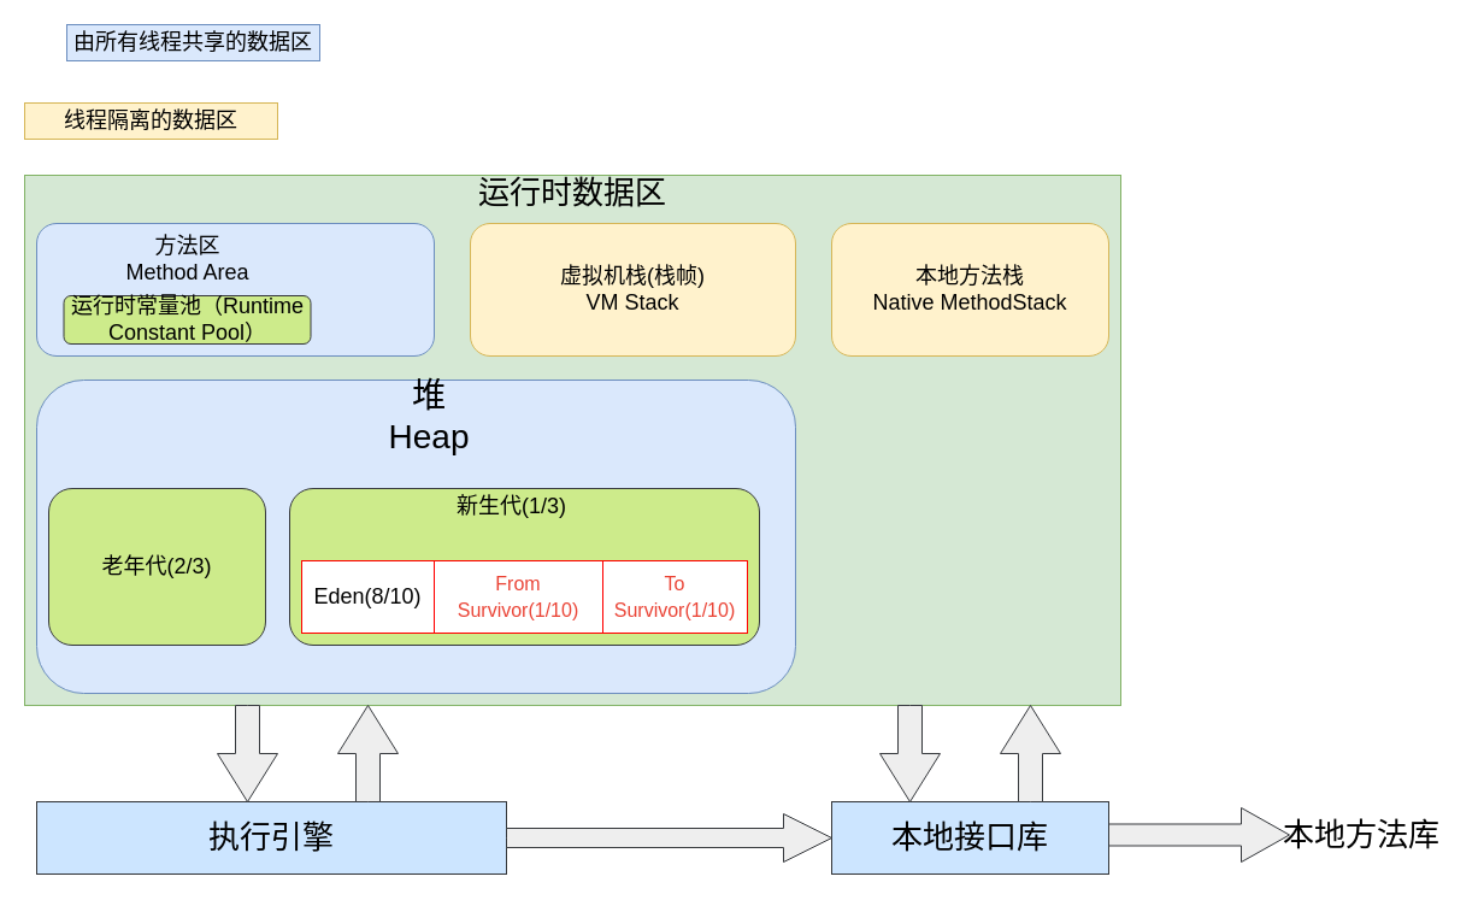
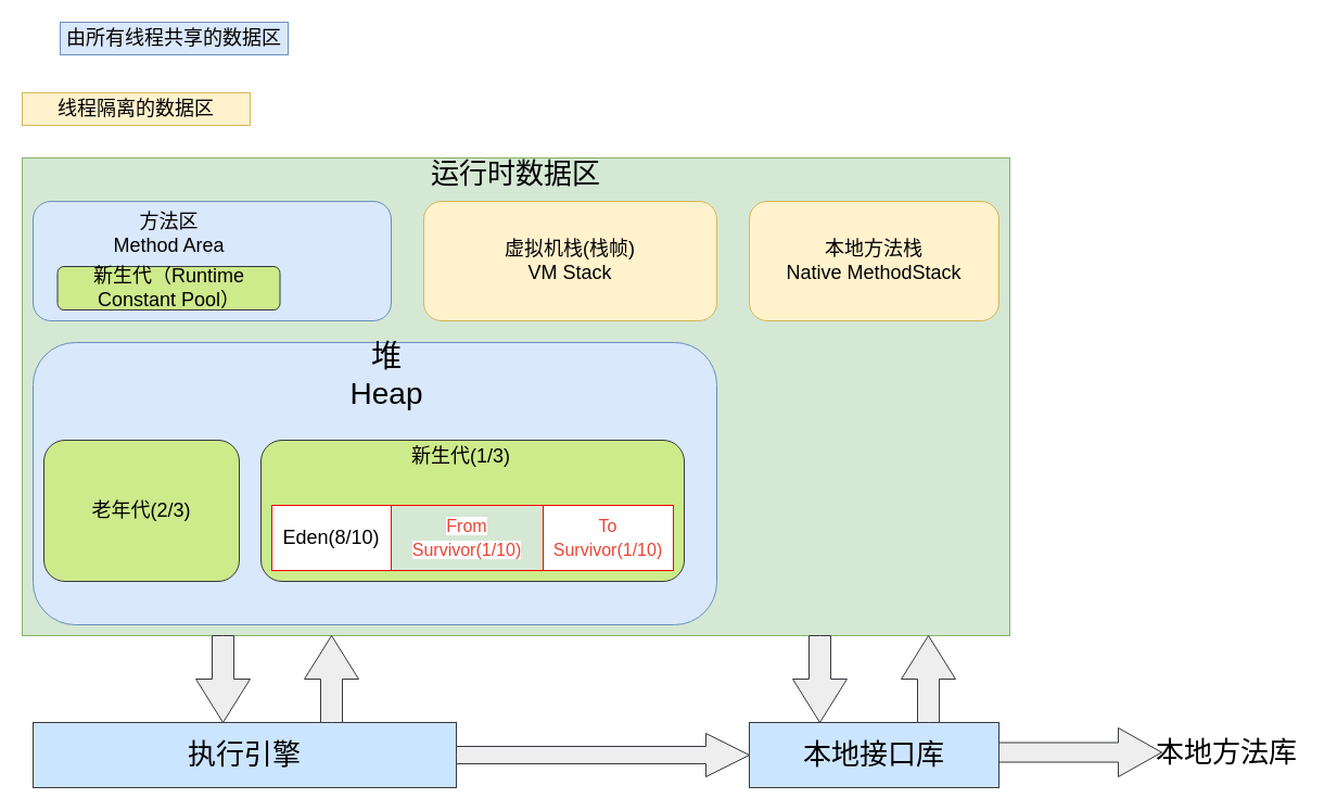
  <mxCell id="0" />
  <mxCell id="1" parent="0" />
  <mxCell id="2" value="" style="rounded=0;whiteSpace=wrap;html=1;fillColor=#d5e8d4;strokeColor=#82b366;" vertex="1" parent="1"><mxGeometry x="20" y="145" width="910" height="440" as="geometry" /></mxCell>
  <mxCell id="3" value="运行时数据区" style="text;html=1;strokeColor=none;fillColor=none;align=center;verticalAlign=middle;whiteSpace=wrap;rounded=0;fontSize=26;" vertex="1" parent="1"><mxGeometry x="375" y="145" width="200" height="30" as="geometry" /></mxCell>
  <mxCell id="4" value="由所有线程共享的数据区" style="rounded=0;whiteSpace=wrap;html=1;fontSize=18;fillColor=#dae8fc;strokeColor=#6c8ebf;" vertex="1" parent="1"><mxGeometry x="55" y="20" width="210" height="30" as="geometry" /></mxCell>
  <mxCell id="5" value="线程隔离的数据区" style="rounded=0;whiteSpace=wrap;html=1;fontSize=18;fillColor=#fff2cc;strokeColor=#d6b656;" vertex="1" parent="1"><mxGeometry x="20" y="85" width="210" height="30" as="geometry" /></mxCell>
  <mxCell id="6" value="" style="rounded=1;whiteSpace=wrap;html=1;fontSize=18;fillColor=#dae8fc;strokeColor=#6c8ebf;" vertex="1" parent="1"><mxGeometry x="30" y="185" width="330" height="110" as="geometry" /></mxCell>
  <mxCell id="7" value="虚拟机栈(栈帧)&lt;br&gt;VM Stack" style="rounded=1;whiteSpace=wrap;html=1;fontSize=18;fillColor=#fff2cc;strokeColor=#d6b656;" vertex="1" parent="1"><mxGeometry x="390" y="185" width="270" height="110" as="geometry" /></mxCell>
  <mxCell id="8" value="本地方法栈&lt;br&gt;Native MethodStack" style="rounded=1;whiteSpace=wrap;html=1;fontSize=18;fillColor=#fff2cc;strokeColor=#d6b656;" vertex="1" parent="1"><mxGeometry x="690" y="185" width="230" height="110" as="geometry" /></mxCell>
  <mxCell id="9" value="" style="rounded=1;whiteSpace=wrap;html=1;fontSize=18;fillColor=#dae8fc;strokeColor=#6c8ebf;" vertex="1" parent="1"><mxGeometry x="30" y="315" width="630" height="260" as="geometry" /></mxCell>
  <mxCell id="10" value="堆&lt;br style=&quot;font-size: 28px;&quot;&gt;Heap" style="text;html=1;strokeColor=none;fillColor=none;align=center;verticalAlign=middle;whiteSpace=wrap;rounded=0;fontSize=28;" vertex="1" parent="1"><mxGeometry x="257.5" y="330" width="196" height="30" as="geometry" /></mxCell>
  <mxCell id="11" value="方法区&lt;br&gt;Method Area" style="text;html=1;strokeColor=none;fillColor=none;align=center;verticalAlign=middle;whiteSpace=wrap;rounded=0;fontSize=18;" vertex="1" parent="1"><mxGeometry x="97.5" y="200" width="115" height="30" as="geometry" /></mxCell>
- <mxCell id="12" value="运行时常量池（Runtime Constant Pool）" style="rounded=1;whiteSpace=wrap;html=1;fontSize=18;fillColor=#cdeb8b;strokeColor=#36393d;" vertex="1" parent="1"><mxGeometry x="52.5" y="245" width="205" height="40" as="geometry" /></mxCell>
+ <mxCell id="12" value="新生代（Runtime Constant Pool）" style="rounded=1;whiteSpace=wrap;html=1;fontSize=18;fillColor=#cdeb8b;strokeColor=#36393d;" vertex="1" parent="1"><mxGeometry x="52.5" y="245" width="205" height="40" as="geometry" /></mxCell>
  <mxCell id="13" value="老年代(2/3)" style="rounded=1;whiteSpace=wrap;html=1;fontSize=18;strokeColor=#36393d;fillColor=#cdeb8b;" vertex="1" parent="1"><mxGeometry x="40" y="405" width="180" height="130" as="geometry" /></mxCell>
  <mxCell id="14" value="" style="rounded=1;whiteSpace=wrap;html=1;fontSize=18;strokeColor=#36393d;fillColor=#cdeb8b;" vertex="1" parent="1"><mxGeometry x="240" y="405" width="390" height="130" as="geometry" /></mxCell>
  <mxCell id="15" value="新生代(1/3)" style="text;html=1;strokeColor=none;fillColor=none;align=center;verticalAlign=middle;whiteSpace=wrap;rounded=0;fontSize=18;" vertex="1" parent="1"><mxGeometry x="366.5" y="405" width="115" height="30" as="geometry" /></mxCell>
  <mxCell id="16" value="Eden(8/10)" style="rounded=0;whiteSpace=wrap;html=1;fontSize=18;strokeColor=#FF0000;" vertex="1" parent="1"><mxGeometry x="250" y="465" width="110" height="60" as="geometry" /></mxCell>
- <mxCell id="17" value="&lt;span style=&quot;color: rgb(234, 67, 53); font-family: arial, sans-serif; font-size: 16px; text-align: left; background-color: rgb(255, 255, 255);&quot;&gt;From Survivor(1/10)&lt;/span&gt;" style="rounded=0;whiteSpace=wrap;html=1;fontSize=18;strokeColor=#FF0000;" vertex="1" parent="1"><mxGeometry x="360" y="465" width="140" height="60" as="geometry" /></mxCell>
+ <mxCell id="17" value="&lt;span style=&quot;color: rgb(234, 67, 53); font-family: arial, sans-serif; font-size: 16px; text-align: left; background-color: rgb(255, 255, 255);&quot;&gt;From Survivor(1/10)&lt;/span&gt;" style="rounded=0;whiteSpace=wrap;html=1;fontSize=18;strokeColor=#FF0000;fillColor=#d5e8d4;" vertex="1" parent="1"><mxGeometry x="360" y="465" width="140" height="60" as="geometry" /></mxCell>
  <mxCell id="18" value="&lt;span style=&quot;color: rgb(234, 67, 53); font-family: arial, sans-serif; font-size: 16px; text-align: left; background-color: rgb(255, 255, 255);&quot;&gt;To Survivor(1/10)&lt;/span&gt;" style="rounded=0;whiteSpace=wrap;html=1;fontSize=18;strokeColor=#FF0000;" vertex="1" parent="1"><mxGeometry x="500" y="465" width="120" height="60" as="geometry" /></mxCell>
  <mxCell id="19" value="执行引擎" style="rounded=0;whiteSpace=wrap;html=1;fontSize=26;strokeColor=#36393d;fillColor=#cce5ff;" vertex="1" parent="1"><mxGeometry x="30" y="665" width="390" height="60" as="geometry" /></mxCell>
  <mxCell id="20" value="本地接口库" style="rounded=0;whiteSpace=wrap;html=1;fontSize=26;strokeColor=#36393d;fillColor=#cce5ff;" vertex="1" parent="1"><mxGeometry x="690" y="665" width="230" height="60" as="geometry" /></mxCell>
  <mxCell id="21" value="本地方法库" style="text;html=1;strokeColor=none;fillColor=none;align=center;verticalAlign=middle;whiteSpace=wrap;rounded=0;fontSize=26;" vertex="1" parent="1"><mxGeometry x="1050" y="660" width="160" height="65" as="geometry" /></mxCell>
  <mxCell id="22" value="" style="html=1;shadow=0;dashed=0;align=center;verticalAlign=middle;shape=mxgraph.arrows2.arrow;dy=0.6;dx=40;direction=south;notch=0;fontSize=26;strokeColor=#36393d;fillColor=#eeeeee;" vertex="1" parent="1"><mxGeometry x="180" y="585" width="50" height="80" as="geometry" /></mxCell>
  <mxCell id="23" value="" style="html=1;shadow=0;dashed=0;align=center;verticalAlign=middle;shape=mxgraph.arrows2.arrow;dy=0.6;dx=40;direction=north;notch=0;fontSize=26;strokeColor=#36393d;fillColor=#eeeeee;" vertex="1" parent="1"><mxGeometry x="280" y="585" width="50" height="80" as="geometry" /></mxCell>
  <mxCell id="24" value="" style="html=1;shadow=0;dashed=0;align=center;verticalAlign=middle;shape=mxgraph.arrows2.arrow;dy=0.6;dx=40;notch=0;fontSize=26;strokeColor=#36393d;fillColor=#eeeeee;" vertex="1" parent="1"><mxGeometry x="420" y="675" width="270" height="40" as="geometry" /></mxCell>
  <mxCell id="25" value="" style="html=1;shadow=0;dashed=0;align=center;verticalAlign=middle;shape=mxgraph.arrows2.arrow;dy=0.6;dx=40;direction=south;notch=0;fontSize=26;strokeColor=#36393d;fillColor=#eeeeee;" vertex="1" parent="1"><mxGeometry x="730" y="585" width="50" height="80" as="geometry" /></mxCell>
  <mxCell id="26" value="" style="html=1;shadow=0;dashed=0;align=center;verticalAlign=middle;shape=mxgraph.arrows2.arrow;dy=0.6;dx=40;direction=north;notch=0;fontSize=26;strokeColor=#36393d;fillColor=#eeeeee;" vertex="1" parent="1"><mxGeometry x="830" y="585" width="50" height="80" as="geometry" /></mxCell>
  <mxCell id="27" value="" style="html=1;shadow=0;dashed=0;align=center;verticalAlign=middle;shape=mxgraph.arrows2.arrow;dy=0.6;dx=40;notch=0;fontSize=26;strokeColor=#36393d;fillColor=#eeeeee;" vertex="1" parent="1"><mxGeometry x="920" y="670" width="150" height="45" as="geometry" /></mxCell>
